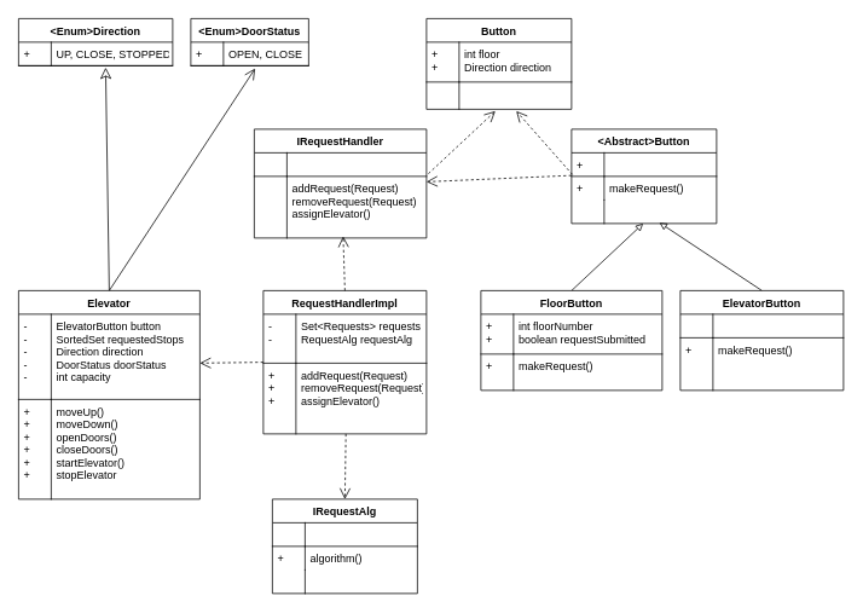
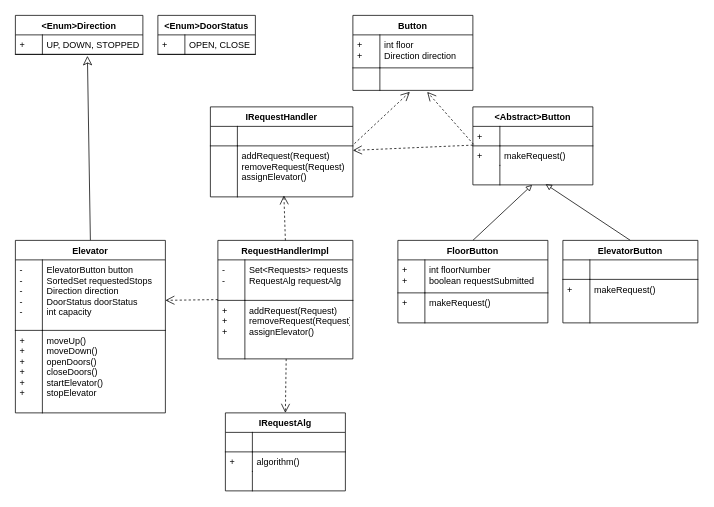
  <mxCell id="0" />
  <mxCell id="1" parent="0" />
  <mxCell id="2" value="" style="endArrow=block;html=1;exitX=0.5;exitY=0;exitDx=0;exitDy=0;endFill=0;entryX=0.494;entryY=1;entryDx=0;entryDy=0;entryPerimeter=0;" edge="1" parent="1" source="27" target="20"><mxGeometry width="50" height="50" relative="1" as="geometry"><mxPoint x="390" y="310" as="sourcePoint" /><mxPoint x="640" y="250" as="targetPoint" /></mxGeometry></mxCell>
  <mxCell id="3" value="" style="endArrow=block;html=1;exitX=0.5;exitY=0;exitDx=0;exitDy=0;endFill=0;entryX=0.606;entryY=0.962;entryDx=0;entryDy=0;entryPerimeter=0;" edge="1" parent="1" source="22" target="20"><mxGeometry width="50" height="50" relative="1" as="geometry"><mxPoint x="570" y="330" as="sourcePoint" /><mxPoint x="760" y="280" as="targetPoint" /></mxGeometry></mxCell>
  <mxCell id="4" value="&lt;Enum&gt;Direction" style="swimlane;fontStyle=1;childLayout=stackLayout;horizontal=1;startSize=26;horizontalStack=0;resizeParent=1;resizeLast=0;collapsible=1;marginBottom=0;rounded=0;shadow=0;strokeWidth=1;" vertex="1" parent="1"><mxGeometry x="20" y="20" width="170" height="52" as="geometry"><mxRectangle x="260" y="80" width="160" height="26" as="alternateBounds" /></mxGeometry></mxCell>
- <mxCell id="5" value="UP, CLOSE, STOPPED" style="shape=partialRectangle;top=0;left=0;right=0;bottom=1;align=left;verticalAlign=top;fillColor=none;spacingLeft=40;spacingRight=4;overflow=hidden;rotatable=0;points=[[0,0.5],[1,0.5]];portConstraint=eastwest;dropTarget=0;rounded=0;shadow=0;strokeWidth=1;fontStyle=0" vertex="1" parent="4"><mxGeometry y="26" width="170" height="26" as="geometry" /></mxCell>
+ <mxCell id="5" value="UP, DOWN, STOPPED" style="shape=partialRectangle;top=0;left=0;right=0;bottom=1;align=left;verticalAlign=top;fillColor=none;spacingLeft=40;spacingRight=4;overflow=hidden;rotatable=0;points=[[0,0.5],[1,0.5]];portConstraint=eastwest;dropTarget=0;rounded=0;shadow=0;strokeWidth=1;fontStyle=0" vertex="1" parent="4"><mxGeometry y="26" width="170" height="26" as="geometry" /></mxCell>
  <mxCell id="6" value="+" style="shape=partialRectangle;top=0;left=0;bottom=0;fillColor=none;align=left;verticalAlign=top;spacingLeft=4;spacingRight=4;overflow=hidden;rotatable=0;points=[];portConstraint=eastwest;part=1;" vertex="1" connectable="0" parent="5"><mxGeometry width="36" height="26" as="geometry" /></mxCell>
  <mxCell id="7" value="&lt;Enum&gt;DoorStatus" style="swimlane;fontStyle=1;childLayout=stackLayout;horizontal=1;startSize=26;horizontalStack=0;resizeParent=1;resizeLast=0;collapsible=1;marginBottom=0;rounded=0;shadow=0;strokeWidth=1;" vertex="1" parent="1"><mxGeometry x="210" y="20" width="130" height="52" as="geometry"><mxRectangle x="260" y="80" width="160" height="26" as="alternateBounds" /></mxGeometry></mxCell>
  <mxCell id="8" value="OPEN, CLOSE" style="shape=partialRectangle;top=0;left=0;right=0;bottom=1;align=left;verticalAlign=top;fillColor=none;spacingLeft=40;spacingRight=4;overflow=hidden;rotatable=0;points=[[0,0.5],[1,0.5]];portConstraint=eastwest;dropTarget=0;rounded=0;shadow=0;strokeWidth=1;fontStyle=0" vertex="1" parent="7"><mxGeometry y="26" width="130" height="26" as="geometry" /></mxCell>
  <mxCell id="9" value="+" style="shape=partialRectangle;top=0;left=0;bottom=0;fillColor=none;align=left;verticalAlign=top;spacingLeft=4;spacingRight=4;overflow=hidden;rotatable=0;points=[];portConstraint=eastwest;part=1;" vertex="1" connectable="0" parent="8"><mxGeometry width="36" height="26" as="geometry" /></mxCell>
  <mxCell id="10" value="IRequestHandler" style="swimlane;fontStyle=1;childLayout=stackLayout;horizontal=1;startSize=26;horizontalStack=0;resizeParent=1;resizeLast=0;collapsible=1;marginBottom=0;rounded=0;shadow=0;strokeWidth=1;" parent="1" vertex="1"><mxGeometry x="280" y="142" width="190" height="120" as="geometry"><mxRectangle x="20" y="80" width="160" height="26" as="alternateBounds" /></mxGeometry></mxCell>
  <mxCell id="11" value="" style="shape=partialRectangle;top=0;left=0;right=0;bottom=1;align=left;verticalAlign=top;fillColor=none;spacingLeft=40;spacingRight=4;overflow=hidden;rotatable=0;points=[[0,0.5],[1,0.5]];portConstraint=eastwest;dropTarget=0;rounded=0;shadow=0;strokeWidth=1;fontStyle=4" parent="10" vertex="1"><mxGeometry y="26" width="190" height="26" as="geometry" /></mxCell>
  <mxCell id="12" value="" style="shape=partialRectangle;top=0;left=0;bottom=0;fillColor=none;align=left;verticalAlign=top;spacingLeft=4;spacingRight=4;overflow=hidden;rotatable=0;points=[];portConstraint=eastwest;part=1;" parent="11" vertex="1" connectable="0"><mxGeometry width="36" height="26" as="geometry" /></mxCell>
  <mxCell id="13" value="addRequest(Request)&#10;removeRequest(Request)&#10;assignElevator()" style="shape=partialRectangle;top=0;left=0;right=0;bottom=0;align=left;verticalAlign=top;fillColor=none;spacingLeft=40;spacingRight=4;overflow=hidden;rotatable=0;points=[[0,0.5],[1,0.5]];portConstraint=eastwest;dropTarget=0;rounded=0;shadow=0;strokeWidth=1;" parent="10" vertex="1"><mxGeometry y="52" width="190" height="68" as="geometry" /></mxCell>
  <mxCell id="14" value="" style="shape=partialRectangle;top=0;left=0;bottom=0;fillColor=none;align=left;verticalAlign=top;spacingLeft=4;spacingRight=4;overflow=hidden;rotatable=0;points=[];portConstraint=eastwest;part=1;" parent="13" vertex="1" connectable="0"><mxGeometry width="36" height="68" as="geometry" /></mxCell>
  <mxCell id="15" value="&lt;Abstract&gt;Button" style="swimlane;fontStyle=1;childLayout=stackLayout;horizontal=1;startSize=26;horizontalStack=0;resizeParent=1;resizeLast=0;collapsible=1;marginBottom=0;rounded=0;shadow=0;strokeWidth=1;" parent="1" vertex="1"><mxGeometry x="630" y="142" width="160" height="104" as="geometry"><mxRectangle x="260" y="80" width="160" height="26" as="alternateBounds" /></mxGeometry></mxCell>
  <mxCell id="16" value="" style="shape=partialRectangle;top=0;left=0;right=0;bottom=1;align=left;verticalAlign=top;fillColor=none;spacingLeft=40;spacingRight=4;overflow=hidden;rotatable=0;points=[[0,0.5],[1,0.5]];portConstraint=eastwest;dropTarget=0;rounded=0;shadow=0;strokeWidth=1;fontStyle=0" parent="15" vertex="1"><mxGeometry y="26" width="160" height="26" as="geometry" /></mxCell>
  <mxCell id="17" value="+" style="shape=partialRectangle;top=0;left=0;bottom=0;fillColor=none;align=left;verticalAlign=top;spacingLeft=4;spacingRight=4;overflow=hidden;rotatable=0;points=[];portConstraint=eastwest;part=1;" parent="16" vertex="1" connectable="0"><mxGeometry width="36" height="26" as="geometry" /></mxCell>
  <mxCell id="18" value="makeRequest()" style="shape=partialRectangle;top=0;left=0;right=0;bottom=0;align=left;verticalAlign=top;fillColor=none;spacingLeft=40;spacingRight=4;overflow=hidden;rotatable=0;points=[[0,0.5],[1,0.5]];portConstraint=eastwest;dropTarget=0;rounded=0;shadow=0;strokeWidth=1;" parent="15" vertex="1"><mxGeometry y="52" width="160" height="26" as="geometry" /></mxCell>
  <mxCell id="19" value="+" style="shape=partialRectangle;top=0;left=0;bottom=0;fillColor=none;align=left;verticalAlign=top;spacingLeft=4;spacingRight=4;overflow=hidden;rotatable=0;points=[];portConstraint=eastwest;part=1;" parent="18" vertex="1" connectable="0"><mxGeometry width="36" height="26" as="geometry" /></mxCell>
  <mxCell id="20" value="" style="shape=partialRectangle;top=0;left=0;right=0;bottom=0;align=left;verticalAlign=top;fillColor=none;spacingLeft=40;spacingRight=4;overflow=hidden;rotatable=0;points=[[0,0.5],[1,0.5]];portConstraint=eastwest;dropTarget=0;rounded=0;shadow=0;strokeWidth=1;" parent="15" vertex="1"><mxGeometry y="78" width="160" height="26" as="geometry" /></mxCell>
  <mxCell id="21" value="" style="shape=partialRectangle;top=0;left=0;bottom=0;fillColor=none;align=left;verticalAlign=top;spacingLeft=4;spacingRight=4;overflow=hidden;rotatable=0;points=[];portConstraint=eastwest;part=1;" parent="20" vertex="1" connectable="0"><mxGeometry width="36" height="26" as="geometry" /></mxCell>
  <mxCell id="22" value="ElevatorButton" style="swimlane;fontStyle=1;childLayout=stackLayout;horizontal=1;startSize=26;horizontalStack=0;resizeParent=1;resizeLast=0;collapsible=1;marginBottom=0;rounded=0;shadow=0;strokeWidth=1;" vertex="1" parent="1"><mxGeometry x="750" y="320" width="180" height="110" as="geometry"><mxRectangle x="260" y="270" width="160" height="26" as="alternateBounds" /></mxGeometry></mxCell>
  <mxCell id="23" value="" style="shape=partialRectangle;top=0;left=0;right=0;bottom=1;align=left;verticalAlign=top;fillColor=none;spacingLeft=40;spacingRight=4;overflow=hidden;rotatable=0;points=[[0,0.5],[1,0.5]];portConstraint=eastwest;dropTarget=0;rounded=0;shadow=0;strokeWidth=1;fontStyle=0" vertex="1" parent="22"><mxGeometry y="26" width="180" height="26" as="geometry" /></mxCell>
  <mxCell id="24" value="" style="shape=partialRectangle;top=0;left=0;bottom=0;fillColor=none;align=left;verticalAlign=top;spacingLeft=4;spacingRight=4;overflow=hidden;rotatable=0;points=[];portConstraint=eastwest;part=1;" vertex="1" connectable="0" parent="23"><mxGeometry width="36" height="26" as="geometry" /></mxCell>
  <mxCell id="25" value="makeRequest()" style="shape=partialRectangle;top=0;left=0;right=0;bottom=0;align=left;verticalAlign=top;fillColor=none;spacingLeft=40;spacingRight=4;overflow=hidden;rotatable=0;points=[[0,0.5],[1,0.5]];portConstraint=eastwest;dropTarget=0;rounded=0;shadow=0;strokeWidth=1;" vertex="1" parent="22"><mxGeometry y="52" width="180" height="58" as="geometry" /></mxCell>
  <mxCell id="26" value="+" style="shape=partialRectangle;top=0;left=0;bottom=0;fillColor=none;align=left;verticalAlign=top;spacingLeft=4;spacingRight=4;overflow=hidden;rotatable=0;points=[];portConstraint=eastwest;part=1;" vertex="1" connectable="0" parent="25"><mxGeometry width="36" height="58" as="geometry" /></mxCell>
  <mxCell id="27" value="FloorButton" style="swimlane;fontStyle=1;childLayout=stackLayout;horizontal=1;startSize=26;horizontalStack=0;resizeParent=1;resizeLast=0;collapsible=1;marginBottom=0;rounded=0;shadow=0;strokeWidth=1;" parent="1" vertex="1"><mxGeometry x="530" y="320" width="200" height="110" as="geometry"><mxRectangle x="260" y="270" width="160" height="26" as="alternateBounds" /></mxGeometry></mxCell>
  <mxCell id="28" value="int floorNumber&#10;boolean requestSubmitted" style="shape=partialRectangle;top=0;left=0;right=0;bottom=1;align=left;verticalAlign=top;fillColor=none;spacingLeft=40;spacingRight=4;overflow=hidden;rotatable=0;points=[[0,0.5],[1,0.5]];portConstraint=eastwest;dropTarget=0;rounded=0;shadow=0;strokeWidth=1;fontStyle=0" parent="27" vertex="1"><mxGeometry y="26" width="200" height="44" as="geometry" /></mxCell>
  <mxCell id="29" value="+&#10;+" style="shape=partialRectangle;top=0;left=0;bottom=0;fillColor=none;align=left;verticalAlign=top;spacingLeft=4;spacingRight=4;overflow=hidden;rotatable=0;points=[];portConstraint=eastwest;part=1;" parent="28" vertex="1" connectable="0"><mxGeometry width="36" height="44" as="geometry" /></mxCell>
  <mxCell id="30" value="makeRequest()" style="shape=partialRectangle;top=0;left=0;right=0;bottom=0;align=left;verticalAlign=top;fillColor=none;spacingLeft=40;spacingRight=4;overflow=hidden;rotatable=0;points=[[0,0.5],[1,0.5]];portConstraint=eastwest;dropTarget=0;rounded=0;shadow=0;strokeWidth=1;" parent="27" vertex="1"><mxGeometry y="70" width="200" height="40" as="geometry" /></mxCell>
  <mxCell id="31" value="+" style="shape=partialRectangle;top=0;left=0;bottom=0;fillColor=none;align=left;verticalAlign=top;spacingLeft=4;spacingRight=4;overflow=hidden;rotatable=0;points=[];portConstraint=eastwest;part=1;" parent="30" vertex="1" connectable="0"><mxGeometry width="36" height="40.0" as="geometry" /></mxCell>
  <mxCell id="32" value="RequestHandlerImpl" style="swimlane;fontStyle=1;childLayout=stackLayout;horizontal=1;startSize=26;horizontalStack=0;resizeParent=1;resizeLast=0;collapsible=1;marginBottom=0;rounded=0;shadow=0;strokeWidth=1;" vertex="1" parent="1"><mxGeometry x="290" y="320" width="180" height="158" as="geometry"><mxRectangle x="20" y="80" width="160" height="26" as="alternateBounds" /></mxGeometry></mxCell>
  <mxCell id="33" value="Set&lt;Requests&gt; requests&#10;RequestAlg requestAlg" style="shape=partialRectangle;top=0;left=0;right=0;bottom=1;align=left;verticalAlign=top;fillColor=none;spacingLeft=40;spacingRight=4;overflow=hidden;rotatable=0;points=[[0,0.5],[1,0.5]];portConstraint=eastwest;dropTarget=0;rounded=0;shadow=0;strokeWidth=1;fontStyle=0" vertex="1" parent="32"><mxGeometry y="26" width="180" height="54" as="geometry" /></mxCell>
  <mxCell id="34" value="-&#10;-" style="shape=partialRectangle;top=0;left=0;bottom=0;fillColor=none;align=left;verticalAlign=top;spacingLeft=4;spacingRight=4;overflow=hidden;rotatable=0;points=[];portConstraint=eastwest;part=1;" vertex="1" connectable="0" parent="33"><mxGeometry width="36" height="54.0" as="geometry" /></mxCell>
  <mxCell id="35" value="addRequest(Request)&#10;removeRequest(Request)&#10;assignElevator()" style="shape=partialRectangle;top=0;left=0;right=0;bottom=0;align=left;verticalAlign=top;fillColor=none;spacingLeft=40;spacingRight=4;overflow=hidden;rotatable=0;points=[[0,0.5],[1,0.5]];portConstraint=eastwest;dropTarget=0;rounded=0;shadow=0;strokeWidth=1;" vertex="1" parent="32"><mxGeometry y="80" width="180" height="78" as="geometry" /></mxCell>
  <mxCell id="36" value="+&#10;+&#10;+" style="shape=partialRectangle;top=0;left=0;bottom=0;fillColor=none;align=left;verticalAlign=top;spacingLeft=4;spacingRight=4;overflow=hidden;rotatable=0;points=[];portConstraint=eastwest;part=1;" vertex="1" connectable="0" parent="35"><mxGeometry width="36" height="78" as="geometry" /></mxCell>
  <mxCell id="37" value="Button" style="swimlane;fontStyle=1;childLayout=stackLayout;horizontal=1;startSize=26;horizontalStack=0;resizeParent=1;resizeLast=0;collapsible=1;marginBottom=0;rounded=0;shadow=0;strokeWidth=1;" vertex="1" parent="1"><mxGeometry x="470" y="20" width="160" height="100" as="geometry"><mxRectangle x="260" y="80" width="160" height="26" as="alternateBounds" /></mxGeometry></mxCell>
  <mxCell id="38" value="int floor&#10;Direction direction" style="shape=partialRectangle;top=0;left=0;right=0;bottom=1;align=left;verticalAlign=top;fillColor=none;spacingLeft=40;spacingRight=4;overflow=hidden;rotatable=0;points=[[0,0.5],[1,0.5]];portConstraint=eastwest;dropTarget=0;rounded=0;shadow=0;strokeWidth=1;fontStyle=0" vertex="1" parent="37"><mxGeometry y="26" width="160" height="44" as="geometry" /></mxCell>
  <mxCell id="39" value="+&#10;+" style="shape=partialRectangle;top=0;left=0;bottom=0;fillColor=none;align=left;verticalAlign=top;spacingLeft=4;spacingRight=4;overflow=hidden;rotatable=0;points=[];portConstraint=eastwest;part=1;" vertex="1" connectable="0" parent="38"><mxGeometry width="36" height="44" as="geometry" /></mxCell>
  <mxCell id="40" value="" style="shape=partialRectangle;top=0;left=0;right=0;bottom=0;align=left;verticalAlign=top;fillColor=none;spacingLeft=40;spacingRight=4;overflow=hidden;rotatable=0;points=[[0,0.5],[1,0.5]];portConstraint=eastwest;dropTarget=0;rounded=0;shadow=0;strokeWidth=1;" vertex="1" parent="37"><mxGeometry y="70" width="160" height="30" as="geometry" /></mxCell>
  <mxCell id="41" value="" style="shape=partialRectangle;top=0;left=0;bottom=0;fillColor=none;align=left;verticalAlign=top;spacingLeft=4;spacingRight=4;overflow=hidden;rotatable=0;points=[];portConstraint=eastwest;part=1;" vertex="1" connectable="0" parent="40"><mxGeometry width="36" height="30.0" as="geometry" /></mxCell>
  <mxCell id="42" value="" style="endArrow=open;html=1;dashed=1;strokeColor=#000000;exitX=1.011;exitY=-0.044;exitDx=0;exitDy=0;entryX=0.475;entryY=1.067;entryDx=0;entryDy=0;entryPerimeter=0;endFill=0;endSize=10;exitPerimeter=0;" edge="1" parent="1" source="13" target="40"><mxGeometry width="50" height="50" relative="1" as="geometry"><mxPoint x="440" y="220" as="sourcePoint" /><mxPoint x="490" y="170" as="targetPoint" /></mxGeometry></mxCell>
  <mxCell id="43" value="" style="endArrow=open;html=1;dashed=1;strokeColor=#000000;exitX=0.006;exitY=0.923;exitDx=0;exitDy=0;entryX=0.619;entryY=1.067;entryDx=0;entryDy=0;entryPerimeter=0;endFill=0;endSize=10;exitPerimeter=0;" edge="1" parent="1" source="16" target="40"><mxGeometry width="50" height="50" relative="1" as="geometry"><mxPoint x="385" y="152" as="sourcePoint" /><mxPoint x="478.08" y="44" as="targetPoint" /></mxGeometry></mxCell>
  <mxCell id="44" value="" style="endArrow=classic;html=1;strokeColor=#000000;exitX=0.5;exitY=0;exitDx=0;exitDy=0;entryX=0.565;entryY=1.077;entryDx=0;entryDy=0;entryPerimeter=0;endFill=0;endSize=10;" edge="1" parent="1" source="55" target="5"><mxGeometry width="50" height="50" relative="1" as="geometry"><mxPoint x="395" y="162" as="sourcePoint" /><mxPoint x="488.08" y="54" as="targetPoint" /></mxGeometry></mxCell>
- <mxCell id="45" value="" style="endArrow=open;html=1;strokeColor=#000000;exitX=0.5;exitY=0;exitDx=0;exitDy=0;entryX=0.546;entryY=1.115;entryDx=0;entryDy=0;entryPerimeter=0;endFill=0;endSize=10;" edge="1" parent="1" source="55" target="8"><mxGeometry width="50" height="50" relative="1" as="geometry"><mxPoint x="405" y="172" as="sourcePoint" /><mxPoint x="498.08" y="64" as="targetPoint" /></mxGeometry></mxCell>
  <mxCell id="46" value="IRequestAlg" style="swimlane;fontStyle=1;childLayout=stackLayout;horizontal=1;startSize=26;horizontalStack=0;resizeParent=1;resizeLast=0;collapsible=1;marginBottom=0;rounded=0;shadow=0;strokeWidth=1;" vertex="1" parent="1"><mxGeometry x="300" y="550" width="160" height="104" as="geometry"><mxRectangle x="260" y="80" width="160" height="26" as="alternateBounds" /></mxGeometry></mxCell>
  <mxCell id="47" value="" style="shape=partialRectangle;top=0;left=0;right=0;bottom=1;align=left;verticalAlign=top;fillColor=none;spacingLeft=40;spacingRight=4;overflow=hidden;rotatable=0;points=[[0,0.5],[1,0.5]];portConstraint=eastwest;dropTarget=0;rounded=0;shadow=0;strokeWidth=1;fontStyle=0" vertex="1" parent="46"><mxGeometry y="26" width="160" height="26" as="geometry" /></mxCell>
  <mxCell id="48" value="" style="shape=partialRectangle;top=0;left=0;bottom=0;fillColor=none;align=left;verticalAlign=top;spacingLeft=4;spacingRight=4;overflow=hidden;rotatable=0;points=[];portConstraint=eastwest;part=1;" vertex="1" connectable="0" parent="47"><mxGeometry width="36" height="26" as="geometry" /></mxCell>
  <mxCell id="49" value="algorithm()" style="shape=partialRectangle;top=0;left=0;right=0;bottom=0;align=left;verticalAlign=top;fillColor=none;spacingLeft=40;spacingRight=4;overflow=hidden;rotatable=0;points=[[0,0.5],[1,0.5]];portConstraint=eastwest;dropTarget=0;rounded=0;shadow=0;strokeWidth=1;" vertex="1" parent="46"><mxGeometry y="52" width="160" height="26" as="geometry" /></mxCell>
  <mxCell id="50" value="+" style="shape=partialRectangle;top=0;left=0;bottom=0;fillColor=none;align=left;verticalAlign=top;spacingLeft=4;spacingRight=4;overflow=hidden;rotatable=0;points=[];portConstraint=eastwest;part=1;" vertex="1" connectable="0" parent="49"><mxGeometry width="36" height="26" as="geometry" /></mxCell>
  <mxCell id="51" value="" style="shape=partialRectangle;top=0;left=0;right=0;bottom=0;align=left;verticalAlign=top;fillColor=none;spacingLeft=40;spacingRight=4;overflow=hidden;rotatable=0;points=[[0,0.5],[1,0.5]];portConstraint=eastwest;dropTarget=0;rounded=0;shadow=0;strokeWidth=1;" vertex="1" parent="46"><mxGeometry y="78" width="160" height="26" as="geometry" /></mxCell>
  <mxCell id="52" value="" style="shape=partialRectangle;top=0;left=0;bottom=0;fillColor=none;align=left;verticalAlign=top;spacingLeft=4;spacingRight=4;overflow=hidden;rotatable=0;points=[];portConstraint=eastwest;part=1;" vertex="1" connectable="0" parent="51"><mxGeometry width="36" height="26" as="geometry" /></mxCell>
  <mxCell id="53" value="" style="endArrow=open;html=1;dashed=1;strokeColor=#000000;exitX=0.506;exitY=1;exitDx=0;exitDy=0;entryX=0.5;entryY=0;entryDx=0;entryDy=0;endFill=0;endSize=10;exitPerimeter=0;" edge="1" parent="1" source="35" target="46"><mxGeometry width="50" height="50" relative="1" as="geometry"><mxPoint x="456.09" y="518.998" as="sourcePoint" /><mxPoint x="530" y="450" as="targetPoint" /></mxGeometry></mxCell>
  <mxCell id="54" value="" style="endArrow=open;html=1;dashed=1;strokeColor=#000000;exitX=0.5;exitY=0;exitDx=0;exitDy=0;endFill=0;endSize=10;entryX=0.516;entryY=0.971;entryDx=0;entryDy=0;entryPerimeter=0;" edge="1" parent="1" source="32" target="13"><mxGeometry width="50" height="50" relative="1" as="geometry"><mxPoint x="492.09" y="211.008" as="sourcePoint" /><mxPoint x="378" y="270" as="targetPoint" /></mxGeometry></mxCell>
  <mxCell id="55" value="Elevator" style="swimlane;fontStyle=1;childLayout=stackLayout;horizontal=1;startSize=26;horizontalStack=0;resizeParent=1;resizeLast=0;collapsible=1;marginBottom=0;rounded=0;shadow=0;strokeWidth=1;" vertex="1" parent="1"><mxGeometry x="20" y="320" width="200" height="230" as="geometry"><mxRectangle x="20" y="80" width="160" height="26" as="alternateBounds" /></mxGeometry></mxCell>
  <mxCell id="56" value="ElevatorButton button&#10;SortedSet requestedStops&#10;Direction direction&#10;DoorStatus doorStatus&#10;int capacity" style="shape=partialRectangle;top=0;left=0;right=0;bottom=1;align=left;verticalAlign=top;fillColor=none;spacingLeft=40;spacingRight=4;overflow=hidden;rotatable=0;points=[[0,0.5],[1,0.5]];portConstraint=eastwest;dropTarget=0;rounded=0;shadow=0;strokeWidth=1;fontStyle=0" vertex="1" parent="55"><mxGeometry y="26" width="200" height="94" as="geometry" /></mxCell>
  <mxCell id="57" value="-&#10;-&#10;-&#10;-&#10;-" style="shape=partialRectangle;top=0;left=0;bottom=0;fillColor=none;align=left;verticalAlign=top;spacingLeft=4;spacingRight=4;overflow=hidden;rotatable=0;points=[];portConstraint=eastwest;part=1;" vertex="1" connectable="0" parent="56"><mxGeometry width="36" height="94" as="geometry" /></mxCell>
  <mxCell id="58" value="moveUp()&#10;moveDown()&#10;openDoors()&#10;closeDoors()&#10;startElevator()&#10;stopElevator" style="shape=partialRectangle;top=0;left=0;right=0;bottom=0;align=left;verticalAlign=top;fillColor=none;spacingLeft=40;spacingRight=4;overflow=hidden;rotatable=0;points=[[0,0.5],[1,0.5]];portConstraint=eastwest;dropTarget=0;rounded=0;shadow=0;strokeWidth=1;" vertex="1" parent="55"><mxGeometry y="120" width="200" height="110" as="geometry" /></mxCell>
  <mxCell id="59" value="+&#10;+&#10;+&#10;+&#10;+&#10;+" style="shape=partialRectangle;top=0;left=0;bottom=0;fillColor=none;align=left;verticalAlign=top;spacingLeft=4;spacingRight=4;overflow=hidden;rotatable=0;points=[];portConstraint=eastwest;part=1;" vertex="1" connectable="0" parent="58"><mxGeometry width="36" height="110" as="geometry" /></mxCell>
  <mxCell id="60" value="" style="endArrow=open;html=1;dashed=1;strokeColor=#000000;exitX=0;exitY=0.981;exitDx=0;exitDy=0;endFill=0;endSize=10;exitPerimeter=0;entryX=1;entryY=0.574;entryDx=0;entryDy=0;entryPerimeter=0;" edge="1" parent="1" source="33" target="56"><mxGeometry width="50" height="50" relative="1" as="geometry"><mxPoint x="390" y="330" as="sourcePoint" /><mxPoint x="388" y="273" as="targetPoint" /></mxGeometry></mxCell>
  <mxCell id="61" value="" style="endArrow=open;html=1;dashed=1;strokeColor=#000000;exitX=0;exitY=-0.038;exitDx=0;exitDy=0;endFill=0;endSize=10;exitPerimeter=0;" edge="1" parent="1" source="18"><mxGeometry width="50" height="50" relative="1" as="geometry"><mxPoint x="482.09" y="201.008" as="sourcePoint" /><mxPoint x="470" y="200" as="targetPoint" /></mxGeometry></mxCell>
